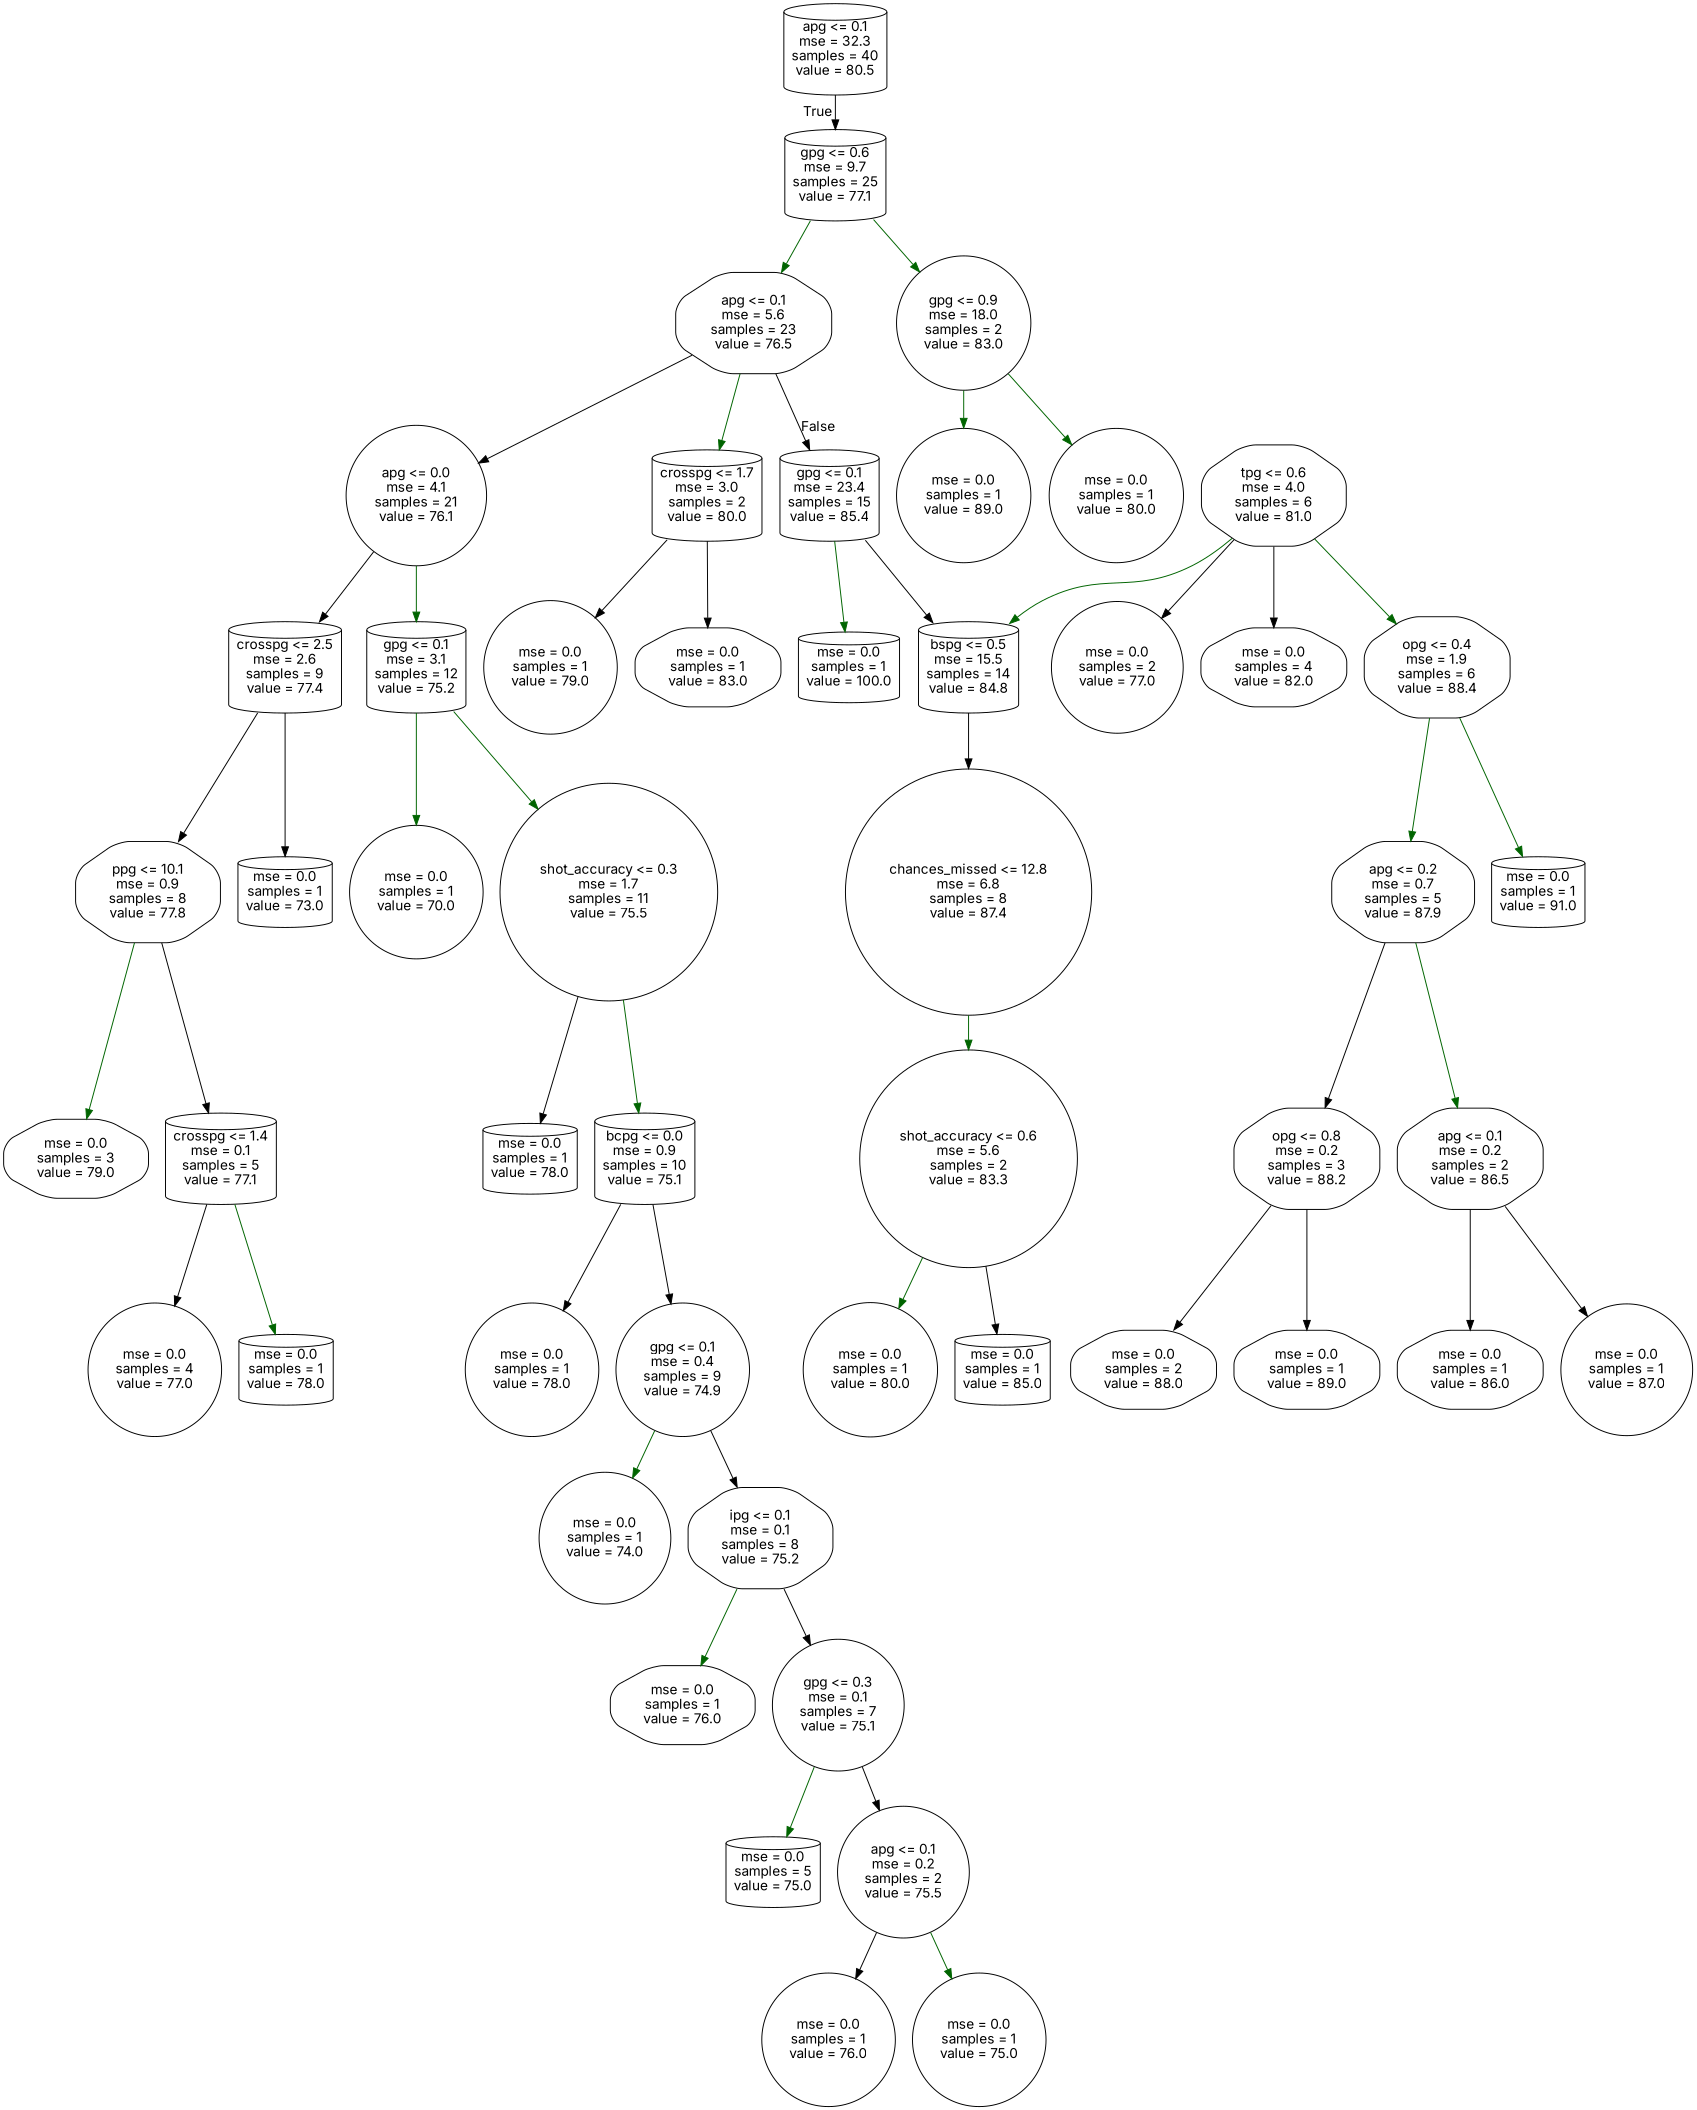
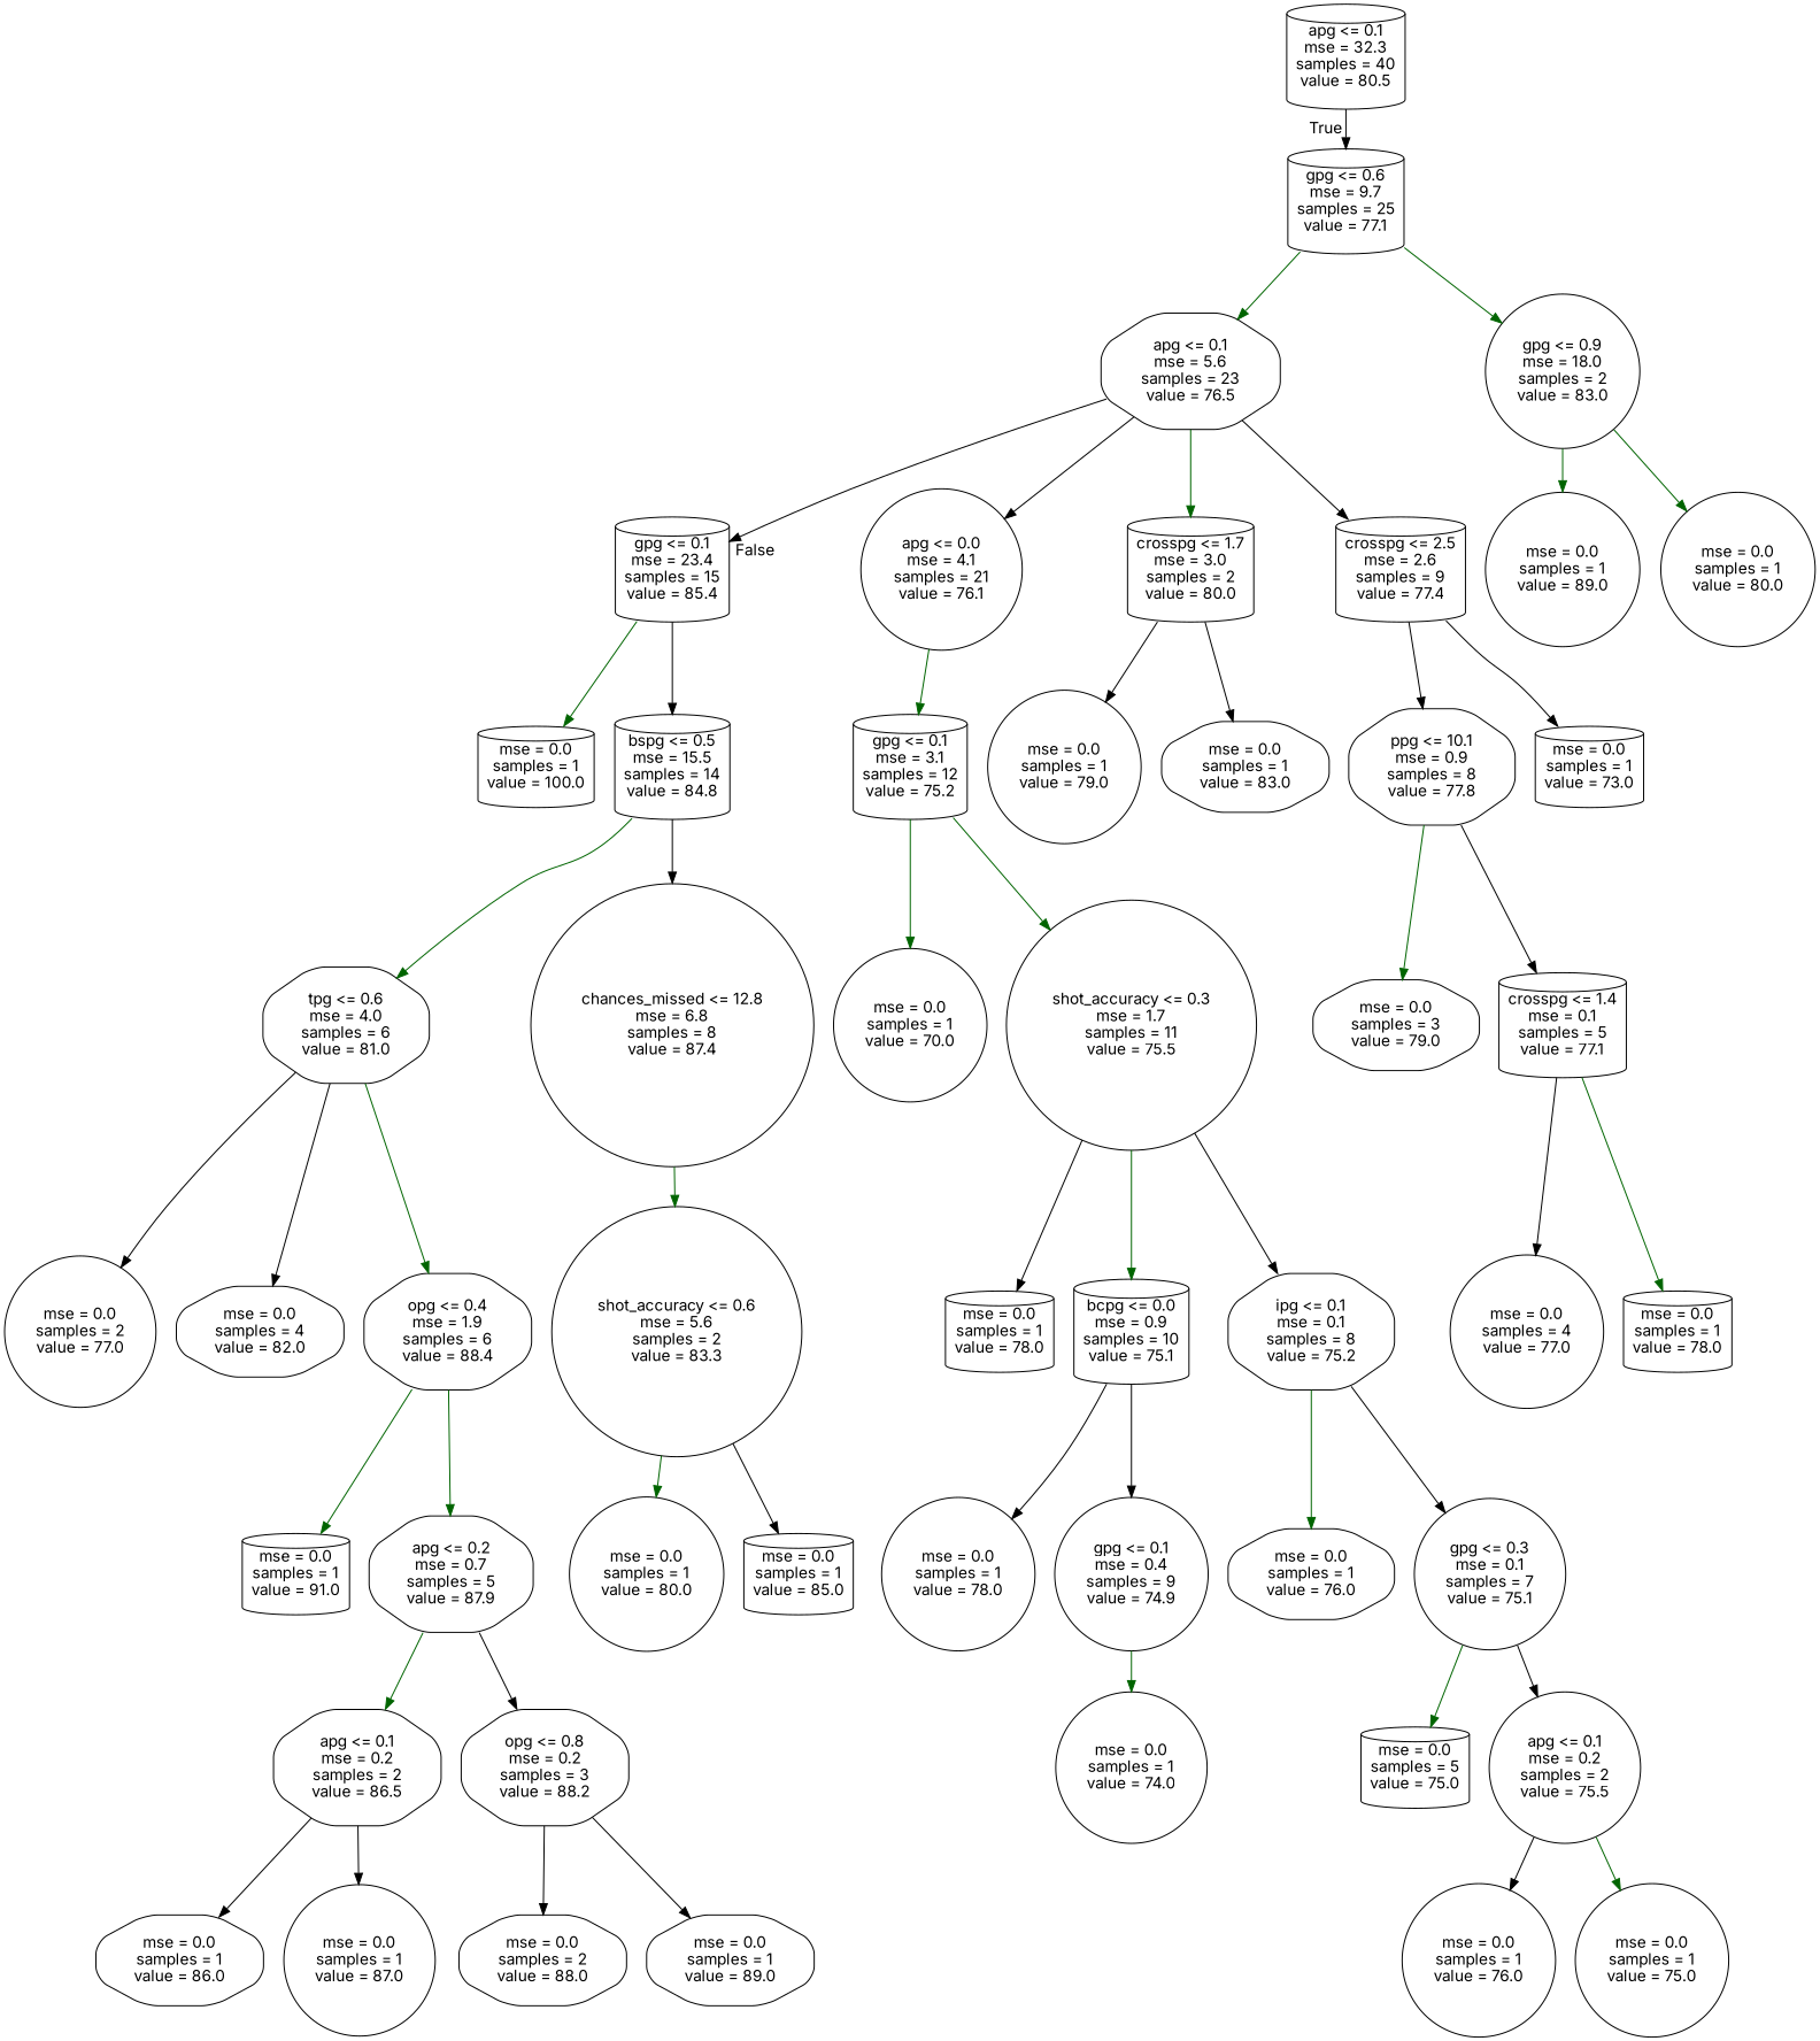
  digraph {
    fontname=Inter
    node [color=black fontname=Inter shape=circle style=rounded]
    edge [color=black fontname=Inter]
    n1 [label="apg <= 0.1\nmse = 32.3\nsamples = 40\nvalue = 80.5" shape=cylinder]
    n2 [label="gpg <= 0.6\nmse = 9.7\nsamples = 25\nvalue = 77.1" shape=cylinder]
    n3 [label="apg <= 0.1\nmse = 5.6\nsamples = 23\nvalue = 76.5" shape=octagon]
    n4 [label="gpg <= 0.9\nmse = 18.0\nsamples = 2\nvalue = 83.0"]
    n5 [label="gpg <= 0.1\nmse = 23.4\nsamples = 15\nvalue = 85.4" shape=cylinder]
    n6 [label="mse = 0.0\nsamples = 1\nvalue = 100.0" shape=cylinder]
    n7 [label="bspg <= 0.5\nmse = 15.5\nsamples = 14\nvalue = 84.8" shape=cylinder]
    n8 [label="apg <= 0.0\nmse = 4.1\nsamples = 21\nvalue = 76.1"]
    n9 [label="crosspg <= 1.7\nmse = 3.0\nsamples = 2\nvalue = 80.0" shape=cylinder]
    n10 [label="mse = 0.0\nsamples = 1\nvalue = 89.0"]
    n11 [label="mse = 0.0\nsamples = 1\nvalue = 80.0"]
    n12 [label="crosspg <= 2.5\nmse = 2.6\nsamples = 9\nvalue = 77.4" shape=cylinder]
    n13 [label="gpg <= 0.1\nmse = 3.1\nsamples = 12\nvalue = 75.2" shape=cylinder]
    n14 [label="mse = 0.0\nsamples = 1\nvalue = 79.0"]
    n15 [label="mse = 0.0\nsamples = 1\nvalue = 83.0" shape=octagon]
    n16 [label="ppg <= 10.1\nmse = 0.9\nsamples = 8\nvalue = 77.8" shape=octagon]
    n17 [label="mse = 0.0\nsamples = 1\nvalue = 73.0" shape=cylinder]
    n18 [label="mse = 0.0\nsamples = 1\nvalue = 70.0"]
    n19 [label="shot_accuracy <= 0.3\nmse = 1.7\nsamples = 11\nvalue = 75.5"]
    n20 [label="mse = 0.0\nsamples = 3\nvalue = 79.0" shape=octagon]
    n21 [label="crosspg <= 1.4\nmse = 0.1\nsamples = 5\nvalue = 77.1" shape=cylinder]
    n22 [label="mse = 0.0\nsamples = 4\nvalue = 77.0"]
    n23 [label="mse = 0.0\nsamples = 1\nvalue = 78.0" shape=cylinder]
    n24 [label="mse = 0.0\nsamples = 1\nvalue = 78.0" shape=cylinder]
    n25 [label="bcpg <= 0.0\nmse = 0.9\nsamples = 10\nvalue = 75.1" shape=cylinder]
    n26 [label="mse = 0.0\nsamples = 1\nvalue = 78.0"]
    n27 [label="gpg <= 0.1\nmse = 0.4\nsamples = 9\nvalue = 74.9"]
    n28 [label="mse = 0.0\nsamples = 1\nvalue = 74.0"]
    n29 [label="ipg <= 0.1\nmse = 0.1\nsamples = 8\nvalue = 75.2" shape=octagon]
    n30 [label="mse = 0.0\nsamples = 1\nvalue = 76.0" shape=octagon]
    n31 [label="gpg <= 0.3\nmse = 0.1\nsamples = 7\nvalue = 75.1"]
    n32 [label="mse = 0.0\nsamples = 5\nvalue = 75.0" shape=cylinder]
    n33 [label="apg <= 0.1\nmse = 0.2\nsamples = 2\nvalue = 75.5"]
    n34 [label="mse = 0.0\nsamples = 1\nvalue = 76.0"]
    n35 [label="mse = 0.0\nsamples = 1\nvalue = 75.0"]
    n36 [label="tpg <= 0.6\nmse = 4.0\nsamples = 6\nvalue = 81.0" shape=octagon]
    n37 [label="chances_missed <= 12.8\nmse = 6.8\nsamples = 8\nvalue = 87.4"]
    n38 [label="mse = 0.0\nsamples = 2\nvalue = 77.0"]
    n39 [label="mse = 0.0\nsamples = 4\nvalue = 82.0" shape=octagon]
    n40 [label="opg <= 0.4\nmse = 1.9\nsamples = 6\nvalue = 88.4" shape=octagon]
    n41 [label="shot_accuracy <= 0.6\nmse = 5.6\nsamples = 2\nvalue = 83.3"]
    n42 [label="mse = 0.0\nsamples = 1\nvalue = 91.0" shape=cylinder]
    n43 [label="apg <= 0.2\nmse = 0.7\nsamples = 5\nvalue = 87.9" shape=octagon]
    n44 [label="mse = 0.0\nsamples = 1\nvalue = 80.0"]
    n45 [label="mse = 0.0\nsamples = 1\nvalue = 85.0" shape=cylinder]
    n46 [label="apg <= 0.1\nmse = 0.2\nsamples = 2\nvalue = 86.5" shape=octagon]
    n47 [label="opg <= 0.8\nmse = 0.2\nsamples = 3\nvalue = 88.2" shape=octagon]
    n48 [label="mse = 0.0\nsamples = 1\nvalue = 86.0" shape=octagon]
    n49 [label="mse = 0.0\nsamples = 1\nvalue = 87.0"]
    n50 [label="mse = 0.0\nsamples = 2\nvalue = 88.0" shape=octagon]
    n51 [label="mse = 0.0\nsamples = 1\nvalue = 89.0" shape=octagon]
    n1 -> n2 [headlabel=True labelangle=45 labeldistance=2.5]
    n2 -> n3 [color=darkgreen]
    n2 -> n4 [color=darkgreen]
    n3 -> n5 [headlabel=False labelangle=-45 labeldistance=2.5]
    n3 -> n8
    n3 -> n9 [color=darkgreen]
    n4 -> n10 [color=darkgreen]
    n4 -> n11 [color=darkgreen]
    n5 -> n6 [color=darkgreen]
    n5 -> n7
-   n36 -> n7 [color=darkgreen]
+   n7 -> n36 [color=darkgreen]
    n7 -> n37
-   n8 -> n12
+   n3 -> n12
    n8 -> n13 [color=darkgreen]
    n9 -> n14
    n9 -> n15
    n12 -> n16
    n12 -> n17
    n13 -> n18 [color=darkgreen]
    n13 -> n19 [color=darkgreen]
    n16 -> n20 [color=darkgreen]
    n16 -> n21
    n19 -> n24
    n19 -> n25 [color=darkgreen]
    n21 -> n22
    n21 -> n23 [color=darkgreen]
    n25 -> n26
    n25 -> n27
    n27 -> n28 [color=darkgreen]
-   n27 -> n29
+   n19 -> n29
    n29 -> n30 [color=darkgreen]
    n29 -> n31
    n31 -> n32 [color=darkgreen]
    n31 -> n33
    n33 -> n34
    n33 -> n35 [color=darkgreen]
    n36 -> n38
    n36 -> n39
    n36 -> n40 [color=darkgreen]
    n37 -> n41 [color=darkgreen]
    n40 -> n42 [color=darkgreen]
    n40 -> n43 [color=darkgreen]
    n41 -> n44 [color=darkgreen]
    n41 -> n45
    n43 -> n46 [color=darkgreen]
    n43 -> n47
    n46 -> n48
    n46 -> n49
    n47 -> n50
    n47 -> n51
  }
